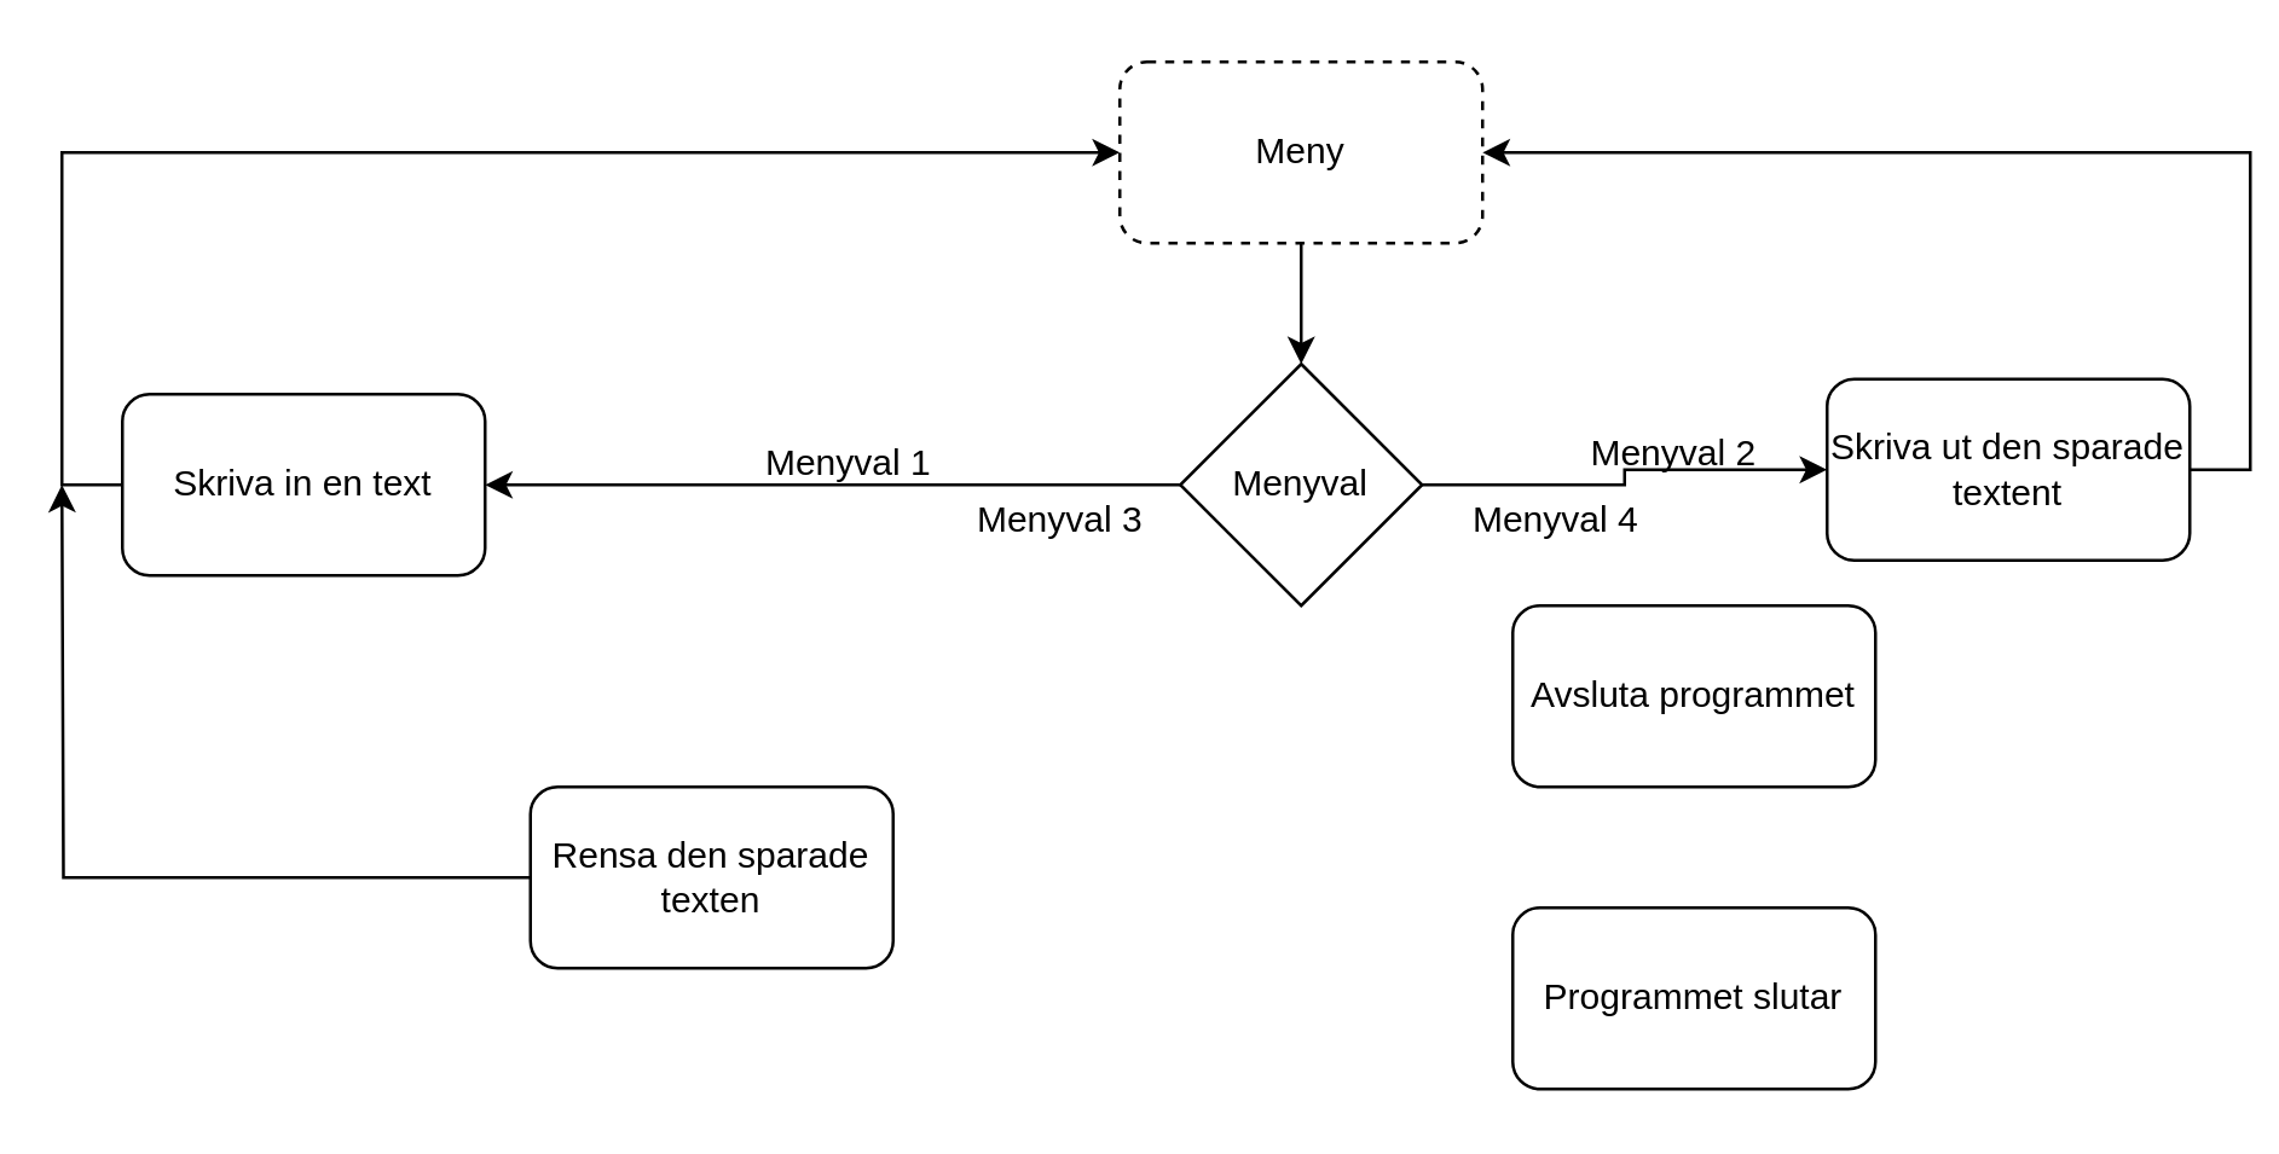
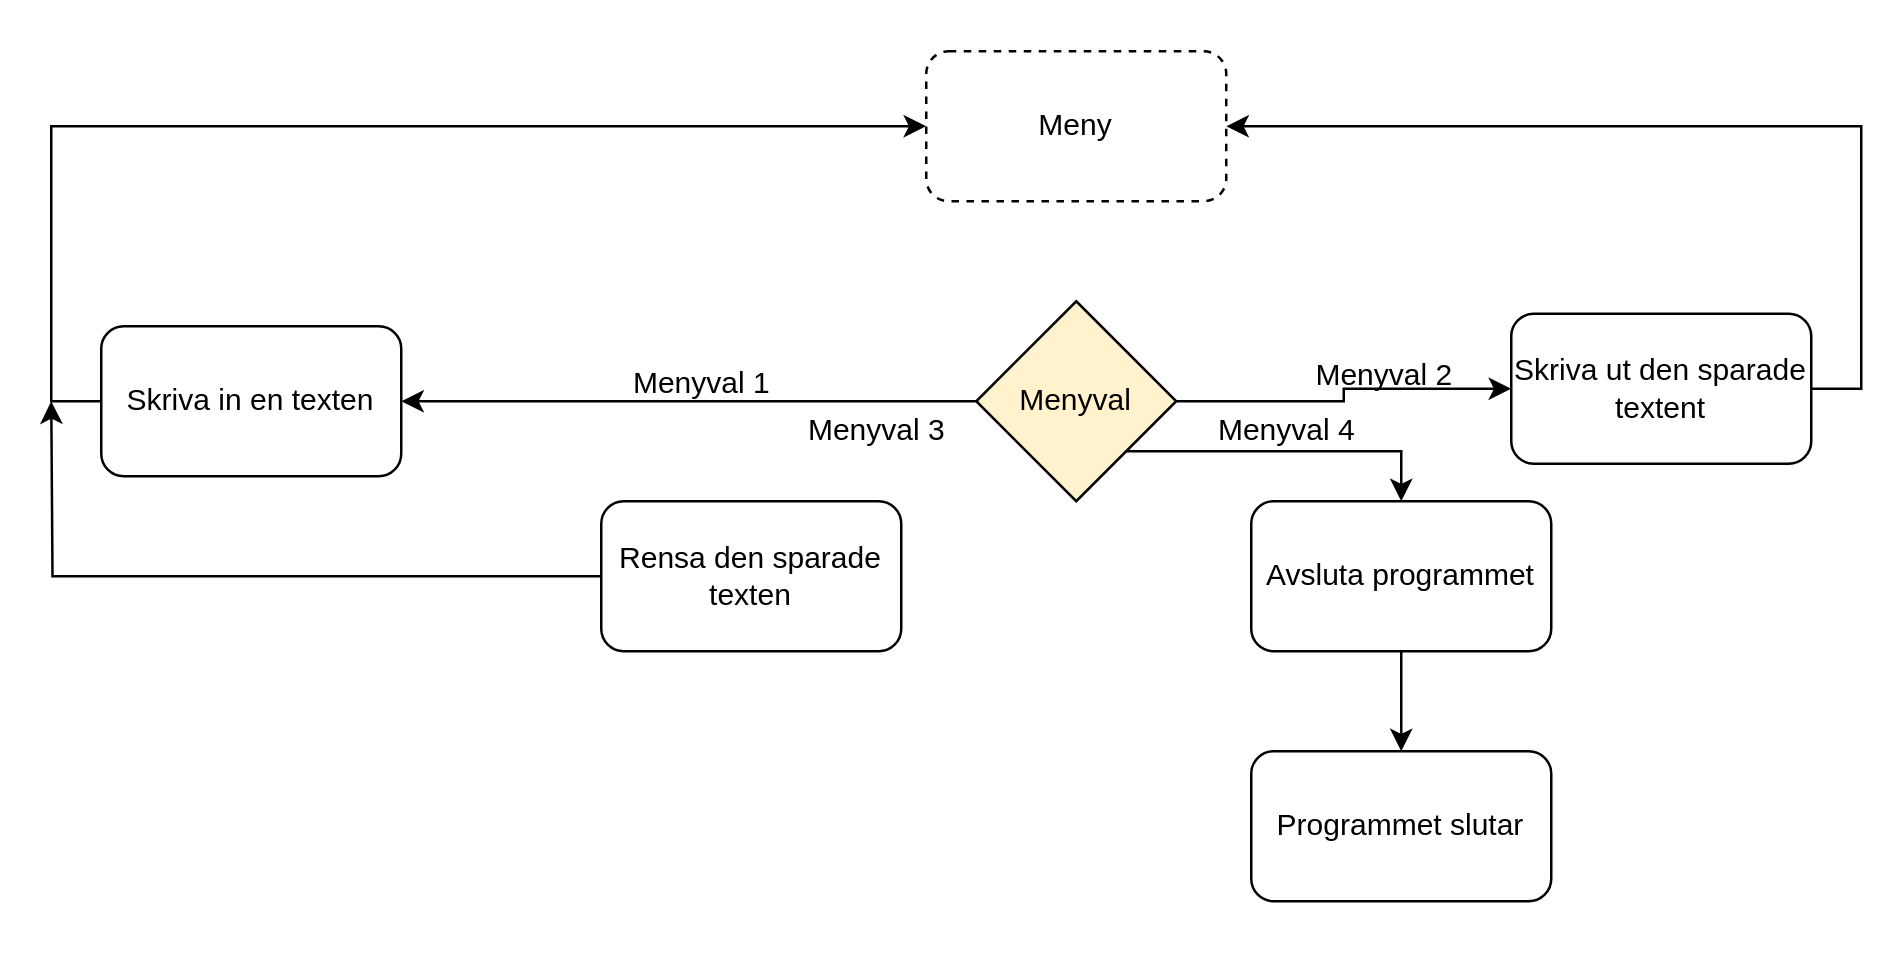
  <mxCell id="0" />
  <mxCell id="1" parent="0" />
  <mxCell id="2" value="Programmet slutar" style="rounded=1;whiteSpace=wrap;html=1;" vertex="1" parent="1"><mxGeometry x="500" y="300" width="120" height="60" as="geometry" /></mxCell>
- <mxCell id="3" style="edgeStyle=orthogonalEdgeStyle;rounded=0;orthogonalLoop=1;jettySize=auto;html=1;" edge="1" parent="1" source="4" target="16"><mxGeometry relative="1" as="geometry" /></mxCell>
  <mxCell id="4" value="Meny" style="rounded=1;whiteSpace=wrap;html=1;dashed=1;" vertex="1" parent="1"><mxGeometry x="370" y="20" width="120" height="60" as="geometry" /></mxCell>
  <mxCell id="5" style="edgeStyle=orthogonalEdgeStyle;rounded=0;orthogonalLoop=1;jettySize=auto;html=1;exitX=0;exitY=0.5;exitDx=0;exitDy=0;entryX=0;entryY=0.5;entryDx=0;entryDy=0;" edge="1" parent="1" source="6" target="4"><mxGeometry relative="1" as="geometry" /></mxCell>
- <mxCell id="6" value="Skriva in en text" style="rounded=1;whiteSpace=wrap;html=1;" vertex="1" parent="1"><mxGeometry x="40" y="130" width="120" height="60" as="geometry" /></mxCell>
+ <mxCell id="6" value="Skriva in en texten" style="rounded=1;whiteSpace=wrap;html=1;" vertex="1" parent="1"><mxGeometry x="40" y="130" width="120" height="60" as="geometry" /></mxCell>
  <mxCell id="7" style="edgeStyle=orthogonalEdgeStyle;rounded=0;orthogonalLoop=1;jettySize=auto;html=1;exitX=0;exitY=0.5;exitDx=0;exitDy=0;" edge="1" parent="1" source="8"><mxGeometry relative="1" as="geometry"><mxPoint x="20" y="160" as="targetPoint" /></mxGeometry></mxCell>
- <mxCell id="8" value="Rensa den sparade texten" style="rounded=1;whiteSpace=wrap;html=1;" vertex="1" parent="1"><mxGeometry x="175" y="260" width="120" height="60" as="geometry" /></mxCell>
+ <mxCell id="8" value="Rensa den sparade texten" style="rounded=1;whiteSpace=wrap;html=1;" vertex="1" parent="1"><mxGeometry x="240" y="200" width="120" height="60" as="geometry" /></mxCell>
  <mxCell id="9" style="edgeStyle=orthogonalEdgeStyle;rounded=0;orthogonalLoop=1;jettySize=auto;html=1;exitX=1;exitY=0.5;exitDx=0;exitDy=0;entryX=1;entryY=0.5;entryDx=0;entryDy=0;" edge="1" parent="1" source="10" target="4"><mxGeometry relative="1" as="geometry" /></mxCell>
  <mxCell id="10" value="Skriva ut den sparade textent" style="rounded=1;whiteSpace=wrap;html=1;" vertex="1" parent="1"><mxGeometry x="604" y="125" width="120" height="60" as="geometry" /></mxCell>
+ <mxCell id="11" style="edgeStyle=orthogonalEdgeStyle;rounded=0;orthogonalLoop=1;jettySize=auto;html=1;exitX=0.5;exitY=1;exitDx=0;exitDy=0;" edge="1" parent="1" source="12" target="2"><mxGeometry relative="1" as="geometry" /></mxCell>
  <mxCell id="12" value="Avsluta programmet" style="rounded=1;whiteSpace=wrap;html=1;" vertex="1" parent="1"><mxGeometry x="500" y="200" width="120" height="60" as="geometry" /></mxCell>
  <mxCell id="13" style="edgeStyle=orthogonalEdgeStyle;rounded=0;orthogonalLoop=1;jettySize=auto;html=1;entryX=0;entryY=0.5;entryDx=0;entryDy=0;" edge="1" parent="1" source="16" target="10"><mxGeometry relative="1" as="geometry" /></mxCell>
  <mxCell id="14" style="edgeStyle=orthogonalEdgeStyle;rounded=0;orthogonalLoop=1;jettySize=auto;html=1;entryX=1;entryY=0.5;entryDx=0;entryDy=0;" edge="1" parent="1" source="16" target="6"><mxGeometry relative="1" as="geometry" /></mxCell>
- <mxCell id="16" value="Menyval" style="rhombus;whiteSpace=wrap;html=1;" vertex="1" parent="1"><mxGeometry x="390" y="120" width="80" height="80" as="geometry" /></mxCell>
+ <mxCell id="15" style="edgeStyle=orthogonalEdgeStyle;rounded=0;orthogonalLoop=1;jettySize=auto;html=1;exitX=1;exitY=1;exitDx=0;exitDy=0;entryX=0.5;entryY=0;entryDx=0;entryDy=0;" edge="1" parent="1" source="16" target="12"><mxGeometry relative="1" as="geometry" /></mxCell>
+ <mxCell id="16" value="Menyval" style="rhombus;whiteSpace=wrap;html=1;fillColor=#fff2cc;" vertex="1" parent="1"><mxGeometry x="390" y="120" width="80" height="80" as="geometry" /></mxCell>
  <mxCell id="17" value="&lt;div&gt;Menyval 1&lt;/div&gt;&lt;div&gt;&lt;br&gt;&lt;/div&gt;" style="text;html=1;align=center;verticalAlign=middle;resizable=0;points=[];autosize=1;strokeColor=none;fillColor=none;" vertex="1" parent="1"><mxGeometry x="240" y="140" width="80" height="40" as="geometry" /></mxCell>
  <mxCell id="18" value="Menyval 2" style="text;html=1;align=center;verticalAlign=middle;resizable=0;points=[];autosize=1;strokeColor=none;fillColor=none;" vertex="1" parent="1"><mxGeometry x="517" y="137" width="71" height="26" as="geometry" /></mxCell>
  <mxCell id="19" value="Menyval 3" style="text;html=1;align=center;verticalAlign=middle;resizable=0;points=[];autosize=1;strokeColor=none;fillColor=none;" vertex="1" parent="1"><mxGeometry x="310" y="157" width="80" height="30" as="geometry" /></mxCell>
  <mxCell id="20" value="Menyval 4" style="text;html=1;align=center;verticalAlign=middle;resizable=0;points=[];autosize=1;strokeColor=none;fillColor=none;" vertex="1" parent="1"><mxGeometry x="474" y="157" width="80" height="30" as="geometry" /></mxCell>
